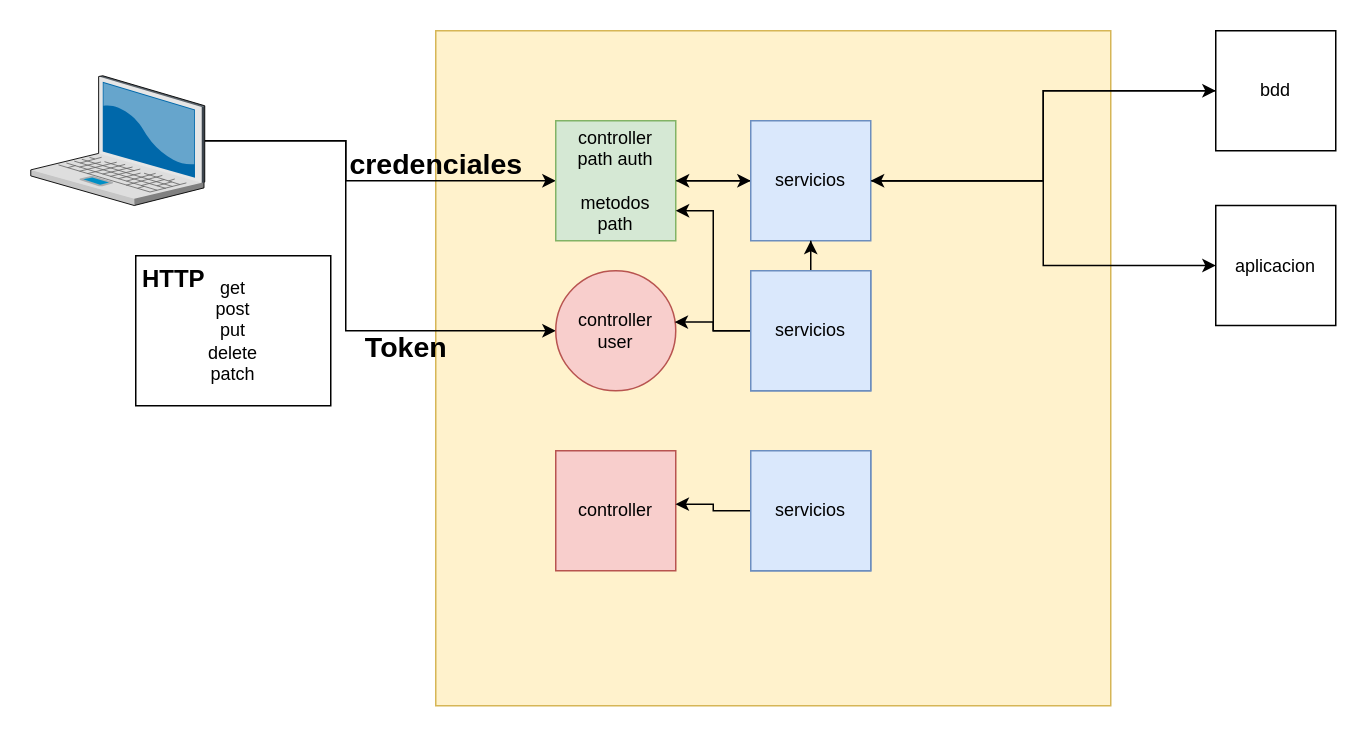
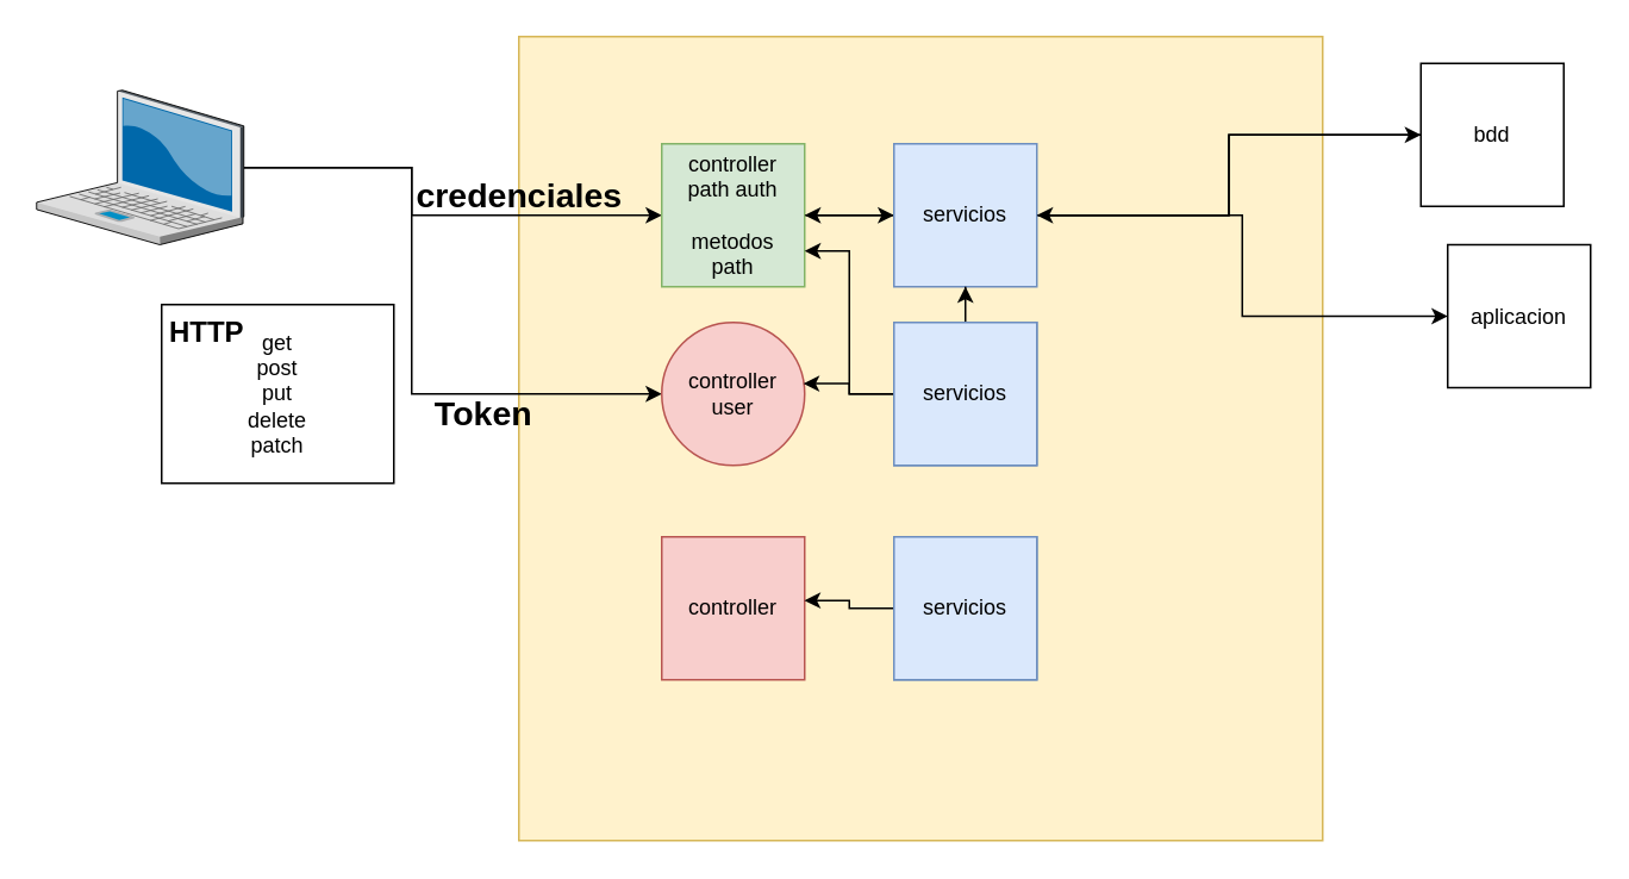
  <mxCell id="0" />
  <mxCell id="1" parent="0" />
  <mxCell id="2" value="" style="whiteSpace=wrap;html=1;aspect=fixed;fillColor=#fff2cc;strokeColor=#d6b656;" vertex="1" parent="1"><mxGeometry x="290" y="20" width="450" height="450" as="geometry" /></mxCell>
  <mxCell id="3" style="edgeStyle=orthogonalEdgeStyle;rounded=0;orthogonalLoop=1;jettySize=auto;html=1;" edge="1" parent="1" source="5" target="7"><mxGeometry relative="1" as="geometry"><Array as="points"><mxPoint x="230" y="93" /><mxPoint x="230" y="120" /></Array></mxGeometry></mxCell>
  <mxCell id="4" style="edgeStyle=orthogonalEdgeStyle;rounded=0;orthogonalLoop=1;jettySize=auto;html=1;entryX=0;entryY=0.5;entryDx=0;entryDy=0;" edge="1" parent="1" source="5" target="8"><mxGeometry relative="1" as="geometry"><Array as="points"><mxPoint x="230" y="93" /><mxPoint x="230" y="220" /></Array></mxGeometry></mxCell>
  <mxCell id="5" value="" style="verticalLabelPosition=bottom;sketch=0;aspect=fixed;html=1;verticalAlign=top;strokeColor=none;align=center;outlineConnect=0;shape=mxgraph.citrix.laptop_2;" vertex="1" parent="1"><mxGeometry x="20" y="50" width="116" height="86.5" as="geometry" /></mxCell>
  <mxCell id="6" style="edgeStyle=orthogonalEdgeStyle;rounded=0;orthogonalLoop=1;jettySize=auto;html=1;" edge="1" parent="1" source="7" target="13"><mxGeometry relative="1" as="geometry" /></mxCell>
  <mxCell id="7" value="controller&lt;br&gt;path auth&lt;br&gt;&lt;br&gt;metodos&lt;br&gt;path" style="whiteSpace=wrap;html=1;aspect=fixed;fillColor=#d5e8d4;strokeColor=#82b366;" vertex="1" parent="1"><mxGeometry x="370" y="80" width="80" height="80" as="geometry" /></mxCell>
  <mxCell id="8" value="controller&lt;br&gt;user" style="ellipse;whiteSpace=wrap;html=1;aspect=fixed;fillColor=#f8cecc;strokeColor=#b85450;" vertex="1" parent="1"><mxGeometry x="370" y="180" width="80" height="80" as="geometry" /></mxCell>
  <mxCell id="9" value="controller" style="whiteSpace=wrap;html=1;aspect=fixed;fillColor=#f8cecc;strokeColor=#b85450;" vertex="1" parent="1"><mxGeometry x="370" y="300" width="80" height="80" as="geometry" /></mxCell>
  <mxCell id="10" style="edgeStyle=orthogonalEdgeStyle;rounded=0;orthogonalLoop=1;jettySize=auto;html=1;entryX=1;entryY=0.5;entryDx=0;entryDy=0;" edge="1" parent="1" source="13" target="7"><mxGeometry relative="1" as="geometry" /></mxCell>
  <mxCell id="11" style="edgeStyle=orthogonalEdgeStyle;rounded=0;orthogonalLoop=1;jettySize=auto;html=1;" edge="1" parent="1" source="13" target="20"><mxGeometry relative="1" as="geometry" /></mxCell>
  <mxCell id="12" style="edgeStyle=orthogonalEdgeStyle;rounded=0;orthogonalLoop=1;jettySize=auto;html=1;entryX=0;entryY=0.5;entryDx=0;entryDy=0;" edge="1" parent="1" source="13" target="21"><mxGeometry relative="1" as="geometry" /></mxCell>
  <mxCell id="13" value="servicios" style="whiteSpace=wrap;html=1;aspect=fixed;fillColor=#dae8fc;strokeColor=#6c8ebf;" vertex="1" parent="1"><mxGeometry x="500" y="80" width="80" height="80" as="geometry" /></mxCell>
  <mxCell id="14" style="edgeStyle=orthogonalEdgeStyle;rounded=0;orthogonalLoop=1;jettySize=auto;html=1;entryX=1;entryY=0.75;entryDx=0;entryDy=0;" edge="1" parent="1" source="16" target="7"><mxGeometry relative="1" as="geometry" /></mxCell>
  <mxCell id="15" style="edgeStyle=orthogonalEdgeStyle;rounded=0;orthogonalLoop=1;jettySize=auto;html=1;entryX=0.99;entryY=0.428;entryDx=0;entryDy=0;entryPerimeter=0;" edge="1" parent="1" source="16" target="8"><mxGeometry relative="1" as="geometry" /></mxCell>
  <mxCell id="16" value="servicios" style="whiteSpace=wrap;html=1;aspect=fixed;fillColor=#dae8fc;strokeColor=#6c8ebf;" vertex="1" parent="1"><mxGeometry x="500" y="180" width="80" height="80" as="geometry" /></mxCell>
  <mxCell id="17" style="edgeStyle=orthogonalEdgeStyle;rounded=0;orthogonalLoop=1;jettySize=auto;html=1;entryX=0.998;entryY=0.445;entryDx=0;entryDy=0;entryPerimeter=0;" edge="1" parent="1" source="18" target="9"><mxGeometry relative="1" as="geometry" /></mxCell>
  <mxCell id="18" value="servicios" style="whiteSpace=wrap;html=1;aspect=fixed;fillColor=#dae8fc;strokeColor=#6c8ebf;" vertex="1" parent="1"><mxGeometry x="500" y="300" width="80" height="80" as="geometry" /></mxCell>
  <mxCell id="19" style="edgeStyle=orthogonalEdgeStyle;rounded=0;orthogonalLoop=1;jettySize=auto;html=1;" edge="1" parent="1" source="20" target="13"><mxGeometry relative="1" as="geometry" /></mxCell>
- <mxCell id="20" value="bdd" style="whiteSpace=wrap;html=1;aspect=fixed;" vertex="1" parent="1"><mxGeometry x="810" y="20" width="80" height="80" as="geometry" /></mxCell>
+ <mxCell id="20" value="bdd" style="whiteSpace=wrap;html=1;aspect=fixed;" vertex="1" parent="1"><mxGeometry x="795" y="35" width="80" height="80" as="geometry" /></mxCell>
  <mxCell id="21" value="aplicacion" style="whiteSpace=wrap;html=1;aspect=fixed;" vertex="1" parent="1"><mxGeometry x="810" y="136.5" width="80" height="80" as="geometry" /></mxCell>
  <mxCell id="22" value="&lt;b&gt;&lt;font style=&quot;font-size: 19px;&quot;&gt;Token&lt;/font&gt;&lt;/b&gt;" style="text;html=1;align=center;verticalAlign=middle;resizable=0;points=[];autosize=1;strokeColor=none;fillColor=none;" vertex="1" parent="1"><mxGeometry x="230" y="211.5" width="80" height="40" as="geometry" /></mxCell>
  <mxCell id="23" value="&lt;b&gt;&lt;font style=&quot;font-size: 19px;&quot;&gt;credenciales&lt;/font&gt;&lt;/b&gt;" style="text;html=1;align=center;verticalAlign=middle;resizable=0;points=[];autosize=1;strokeColor=none;fillColor=none;" vertex="1" parent="1"><mxGeometry x="220" y="90" width="140" height="40" as="geometry" /></mxCell>
  <mxCell id="24" value="get&lt;br&gt;post&lt;br&gt;put&lt;br&gt;delete&lt;br&gt;patch" style="rounded=0;whiteSpace=wrap;html=1;" vertex="1" parent="1"><mxGeometry x="90" y="170" width="130" height="100" as="geometry" /></mxCell>
  <mxCell id="25" value="&lt;b&gt;&lt;font style=&quot;font-size: 16px;&quot;&gt;HTTP&lt;/font&gt;&lt;/b&gt;" style="text;html=1;align=center;verticalAlign=middle;resizable=0;points=[];autosize=1;strokeColor=none;fillColor=none;" vertex="1" parent="1"><mxGeometry x="80" y="170" width="70" height="30" as="geometry" /></mxCell>
  <mxCell id="26" style="edgeStyle=orthogonalEdgeStyle;rounded=0;orthogonalLoop=1;jettySize=auto;html=1;entryX=0.5;entryY=1;entryDx=0;entryDy=0;" edge="1" parent="1" source="27" target="13"><mxGeometry relative="1" as="geometry" /></mxCell>
  <mxCell id="27" value="servicios" style="whiteSpace=wrap;html=1;aspect=fixed;fillColor=#dae8fc;strokeColor=#6c8ebf;" vertex="1" parent="1"><mxGeometry x="500" y="180" width="80" height="80" as="geometry" /></mxCell>
  <mxCell id="28" value="servicios" style="whiteSpace=wrap;html=1;aspect=fixed;fillColor=#dae8fc;strokeColor=#6c8ebf;" vertex="1" parent="1"><mxGeometry x="500" y="300" width="80" height="80" as="geometry" /></mxCell>
